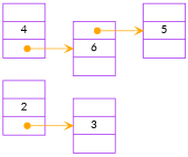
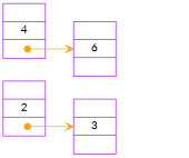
  digraph {
    fontname=Lato
    nodesep=0.4
    rankdir=LR
    ranksep=0.5
    node [color=purple fontname=Lato shape=record]
    edge [arrowhead=vee arrowtail=dot color=orange dir=both fontname=Lato headport=data tailclip=false tailport="right:c"]
    n1 [label="<left> | <data> 2 | <right>"]
    n2 [label="<left> | <data> 3 | <right>"]
    n3 [label="<left> | <data> 4 | <right>"]
    n4 [label="<left> | <data> 6 | <right>"]
-   n5 [label="<left> | <data> 5 | <right>"]
    n1 -> n2
    n3 -> n4
-   n4 -> n5 [tailport="left:c"]
  }
